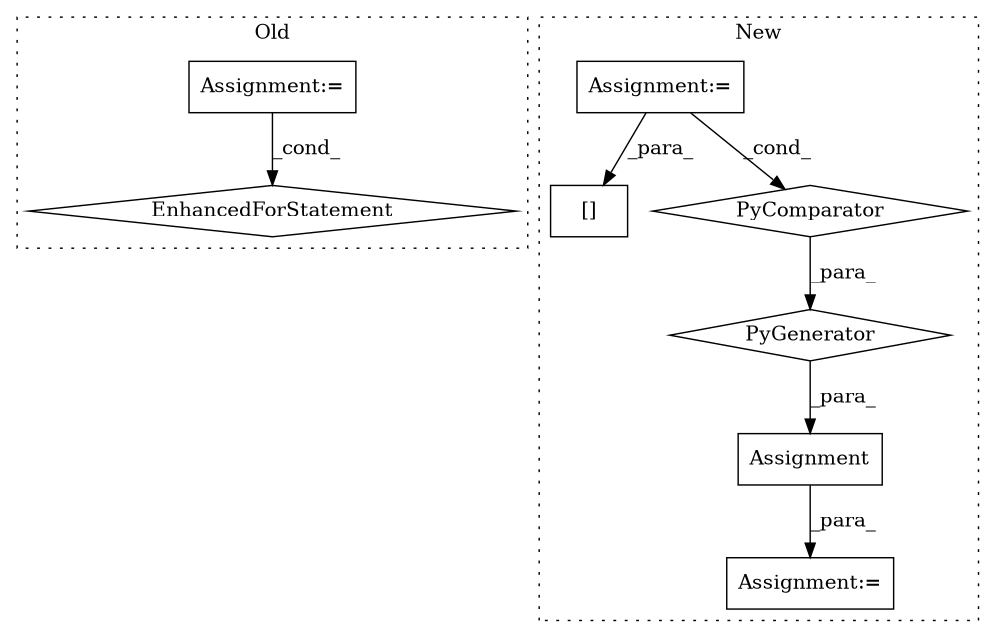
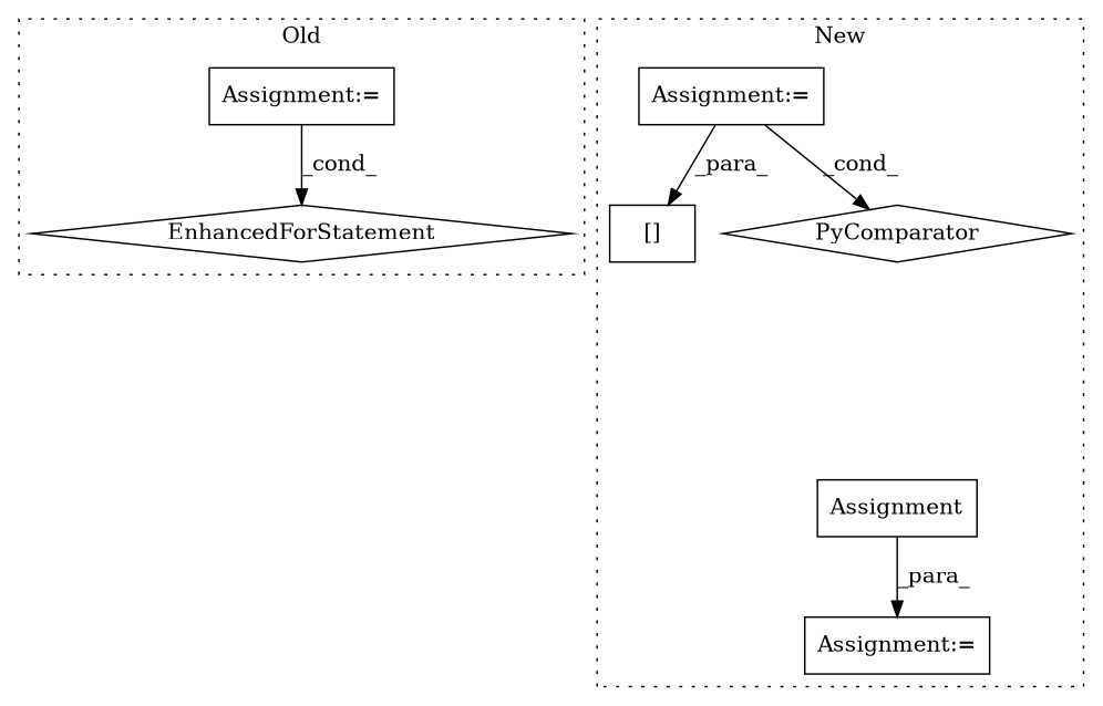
  digraph {
    node [a=7 l="57,2" s="4123,4205" shape=box]
    n1 [a=70 label=EnhancedForStatement shape=diamond]
    n2 [label="Assignment:="]
    n3 [a=32 l="9,1" label=Assignment s="5165,5178"]
    n4 [l=1 label="Assignment:=" s=5164]
    n5 [l=33 label="Assignment:=" s=5117]
    n6 [a=2 l="4,1" label="[]" s="5006,5011"]
-   n7 [a=107 l=356 label=PyGenerator s=4800 shape=diamond]
    n8 [a=113 l=33 label=PyComparator s=5117 shape=diamond]
    subgraph cluster_1 {
      label=Old
      style=dotted
      n1
      n2
    }
    subgraph cluster_2 {
      label=New
      style=dotted
      n3
      n4
      n5
      n6
-     n7
      n8
    }
    n2 -> n1 [label=_cond_]
    n3 -> n4 [label=_para_]
    n5 -> n6 [label=_para_]
    n5 -> n8 [label=_cond_]
-   n7 -> n3 [label=_para_]
-   n8 -> n7 [label=_para_]
  }
